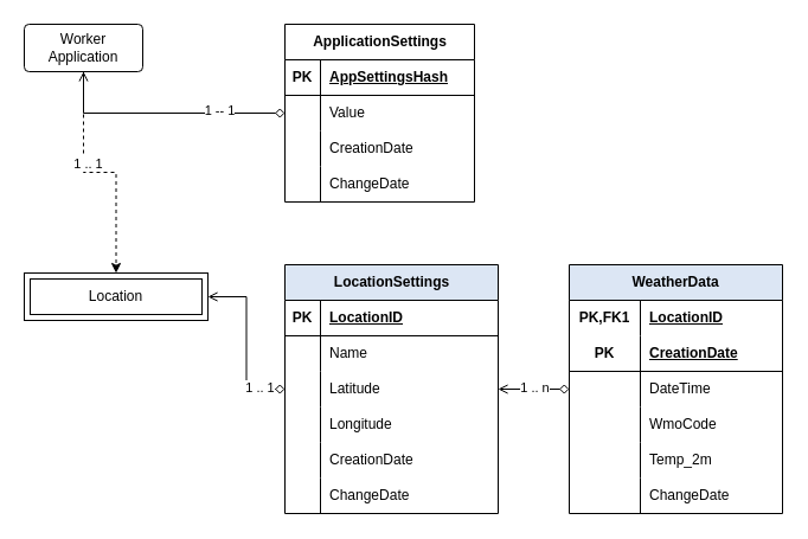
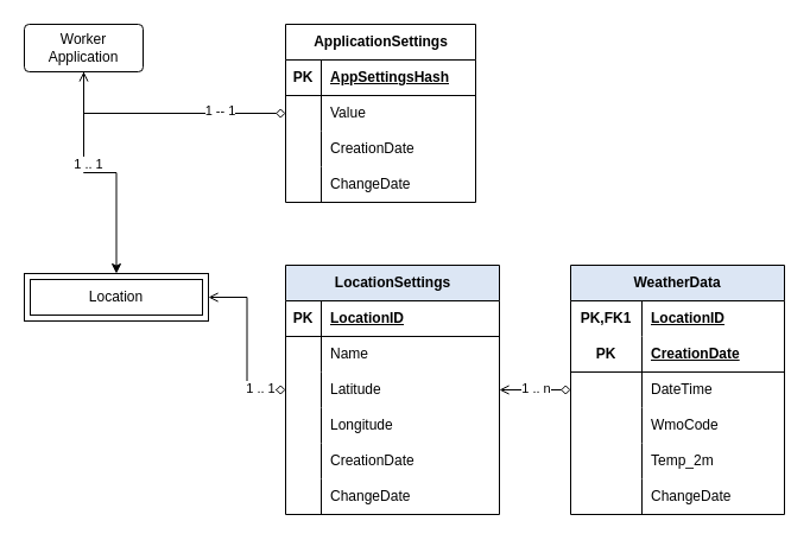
  <mxCell id="0" />
  <mxCell id="1" parent="0" />
- <mxCell id="2" value="" style="edgeStyle=orthogonalEdgeStyle;rounded=0;orthogonalLoop=1;jettySize=auto;html=1;dashed=1;" edge="1" parent="1" source="4" target="20"><mxGeometry relative="1" as="geometry" /></mxCell>
+ <mxCell id="2" value="" style="edgeStyle=orthogonalEdgeStyle;rounded=0;orthogonalLoop=1;jettySize=auto;html=1;" edge="1" parent="1" source="4" target="20"><mxGeometry relative="1" as="geometry" /></mxCell>
  <mxCell id="3" value="1 .. 1" style="edgeLabel;html=1;align=center;verticalAlign=middle;resizable=0;points=[];" vertex="1" connectable="0" parent="2"><mxGeometry x="-0.222" y="3" relative="1" as="geometry"><mxPoint as="offset" /></mxGeometry></mxCell>
  <mxCell id="4" value="Worker Application" style="rounded=1;arcSize=10;whiteSpace=wrap;html=1;align=center;" vertex="1" parent="1"><mxGeometry x="20" y="20" width="100" height="40" as="geometry" /></mxCell>
  <mxCell id="5" value="" style="edgeStyle=orthogonalEdgeStyle;rounded=0;orthogonalLoop=1;jettySize=auto;html=1;startArrow=diamond;startFill=0;exitX=0;exitY=0.5;exitDx=0;exitDy=0;endArrow=open;endFill=0;" edge="1" parent="1" source="11" target="4"><mxGeometry relative="1" as="geometry"><mxPoint x="215" y="95" as="sourcePoint" /></mxGeometry></mxCell>
  <mxCell id="6" value="1 -- 1" style="edgeLabel;html=1;align=center;verticalAlign=middle;resizable=0;points=[];" vertex="1" connectable="0" parent="5"><mxGeometry x="-0.458" y="-3" relative="1" as="geometry"><mxPoint as="offset" /></mxGeometry></mxCell>
  <mxCell id="7" value="ApplicationSettings" style="shape=table;startSize=30;container=1;collapsible=1;childLayout=tableLayout;fixedRows=1;rowLines=0;fontStyle=1;align=center;resizeLast=1;html=1;" vertex="1" parent="1"><mxGeometry x="240" y="20" width="160" height="150" as="geometry"><mxRectangle x="270" y="20" width="150" height="30" as="alternateBounds" /></mxGeometry></mxCell>
  <mxCell id="8" value="" style="shape=tableRow;horizontal=0;startSize=0;swimlaneHead=0;swimlaneBody=0;fillColor=none;collapsible=0;dropTarget=0;points=[[0,0.5],[1,0.5]];portConstraint=eastwest;top=0;left=0;right=0;bottom=1;" vertex="1" parent="7"><mxGeometry y="30" width="160" height="30" as="geometry" /></mxCell>
  <mxCell id="9" value="PK" style="shape=partialRectangle;connectable=0;fillColor=none;top=0;left=0;bottom=0;right=0;fontStyle=1;overflow=hidden;whiteSpace=wrap;html=1;" vertex="1" parent="8"><mxGeometry width="30" height="30" as="geometry"><mxRectangle width="30" height="30" as="alternateBounds" /></mxGeometry></mxCell>
  <mxCell id="10" value="AppSettingsHash" style="shape=partialRectangle;connectable=0;fillColor=none;top=0;left=0;bottom=0;right=0;align=left;spacingLeft=6;fontStyle=5;overflow=hidden;whiteSpace=wrap;html=1;" vertex="1" parent="8"><mxGeometry x="30" width="130" height="30" as="geometry"><mxRectangle width="130" height="30" as="alternateBounds" /></mxGeometry></mxCell>
  <mxCell id="11" value="" style="shape=tableRow;horizontal=0;startSize=0;swimlaneHead=0;swimlaneBody=0;fillColor=none;collapsible=0;dropTarget=0;points=[[0,0.5],[1,0.5]];portConstraint=eastwest;top=0;left=0;right=0;bottom=0;" vertex="1" parent="7"><mxGeometry y="60" width="160" height="30" as="geometry" /></mxCell>
  <mxCell id="12" value="" style="shape=partialRectangle;connectable=0;fillColor=none;top=0;left=0;bottom=0;right=0;editable=1;overflow=hidden;whiteSpace=wrap;html=1;" vertex="1" parent="11"><mxGeometry width="30" height="30" as="geometry"><mxRectangle width="30" height="30" as="alternateBounds" /></mxGeometry></mxCell>
  <mxCell id="13" value="Value" style="shape=partialRectangle;connectable=0;fillColor=none;top=0;left=0;bottom=0;right=0;align=left;spacingLeft=6;overflow=hidden;whiteSpace=wrap;html=1;" vertex="1" parent="11"><mxGeometry x="30" width="130" height="30" as="geometry"><mxRectangle width="130" height="30" as="alternateBounds" /></mxGeometry></mxCell>
  <mxCell id="14" style="shape=tableRow;horizontal=0;startSize=0;swimlaneHead=0;swimlaneBody=0;fillColor=none;collapsible=0;dropTarget=0;points=[[0,0.5],[1,0.5]];portConstraint=eastwest;top=0;left=0;right=0;bottom=0;" vertex="1" parent="7"><mxGeometry y="90" width="160" height="30" as="geometry" /></mxCell>
  <mxCell id="15" style="shape=partialRectangle;connectable=0;fillColor=none;top=0;left=0;bottom=0;right=0;editable=1;overflow=hidden;whiteSpace=wrap;html=1;" vertex="1" parent="14"><mxGeometry width="30" height="30" as="geometry"><mxRectangle width="30" height="30" as="alternateBounds" /></mxGeometry></mxCell>
  <mxCell id="16" value="CreationDate" style="shape=partialRectangle;connectable=0;fillColor=none;top=0;left=0;bottom=0;right=0;align=left;spacingLeft=6;overflow=hidden;whiteSpace=wrap;html=1;" vertex="1" parent="14"><mxGeometry x="30" width="130" height="30" as="geometry"><mxRectangle width="130" height="30" as="alternateBounds" /></mxGeometry></mxCell>
  <mxCell id="17" style="shape=tableRow;horizontal=0;startSize=0;swimlaneHead=0;swimlaneBody=0;fillColor=none;collapsible=0;dropTarget=0;points=[[0,0.5],[1,0.5]];portConstraint=eastwest;top=0;left=0;right=0;bottom=0;" vertex="1" parent="7"><mxGeometry y="120" width="160" height="30" as="geometry" /></mxCell>
  <mxCell id="18" style="shape=partialRectangle;connectable=0;fillColor=none;top=0;left=0;bottom=0;right=0;editable=1;overflow=hidden;whiteSpace=wrap;html=1;" vertex="1" parent="17"><mxGeometry width="30" height="30" as="geometry"><mxRectangle width="30" height="30" as="alternateBounds" /></mxGeometry></mxCell>
  <mxCell id="19" value="ChangeDate" style="shape=partialRectangle;connectable=0;fillColor=none;top=0;left=0;bottom=0;right=0;align=left;spacingLeft=6;overflow=hidden;whiteSpace=wrap;html=1;" vertex="1" parent="17"><mxGeometry x="30" width="130" height="30" as="geometry"><mxRectangle width="130" height="30" as="alternateBounds" /></mxGeometry></mxCell>
  <mxCell id="20" value="Location" style="shape=ext;margin=3;double=1;whiteSpace=wrap;html=1;align=center;" vertex="1" parent="1"><mxGeometry x="20" y="230" width="155" height="40" as="geometry" /></mxCell>
  <mxCell id="21" value="LocationSettings" style="shape=table;startSize=30;container=1;collapsible=1;childLayout=tableLayout;fixedRows=1;rowLines=0;fontStyle=1;align=center;resizeLast=1;html=1;fillColor=#dce6f4;swimlaneFillColor=default;" vertex="1" parent="1"><mxGeometry x="240" y="223" width="180" height="210" as="geometry" /></mxCell>
  <mxCell id="22" value="" style="shape=tableRow;horizontal=0;startSize=0;swimlaneHead=0;swimlaneBody=0;fillColor=none;collapsible=0;dropTarget=0;points=[[0,0.5],[1,0.5]];portConstraint=eastwest;top=0;left=0;right=0;bottom=1;" vertex="1" parent="21"><mxGeometry y="30" width="180" height="30" as="geometry" /></mxCell>
  <mxCell id="23" value="PK" style="shape=partialRectangle;connectable=0;fillColor=none;top=0;left=0;bottom=0;right=0;fontStyle=1;overflow=hidden;whiteSpace=wrap;html=1;" vertex="1" parent="22"><mxGeometry width="30" height="30" as="geometry"><mxRectangle width="30" height="30" as="alternateBounds" /></mxGeometry></mxCell>
  <mxCell id="24" value="LocationID" style="shape=partialRectangle;connectable=0;fillColor=none;top=0;left=0;bottom=0;right=0;align=left;spacingLeft=6;fontStyle=5;overflow=hidden;whiteSpace=wrap;html=1;" vertex="1" parent="22"><mxGeometry x="30" width="150" height="30" as="geometry"><mxRectangle width="150" height="30" as="alternateBounds" /></mxGeometry></mxCell>
  <mxCell id="25" value="" style="shape=tableRow;horizontal=0;startSize=0;swimlaneHead=0;swimlaneBody=0;fillColor=none;collapsible=0;dropTarget=0;points=[[0,0.5],[1,0.5]];portConstraint=eastwest;top=0;left=0;right=0;bottom=0;" vertex="1" parent="21"><mxGeometry y="60" width="180" height="30" as="geometry" /></mxCell>
  <mxCell id="26" value="" style="shape=partialRectangle;connectable=0;fillColor=none;top=0;left=0;bottom=0;right=0;editable=1;overflow=hidden;whiteSpace=wrap;html=1;" vertex="1" parent="25"><mxGeometry width="30" height="30" as="geometry"><mxRectangle width="30" height="30" as="alternateBounds" /></mxGeometry></mxCell>
  <mxCell id="27" value="Name" style="shape=partialRectangle;connectable=0;fillColor=none;top=0;left=0;bottom=0;right=0;align=left;spacingLeft=6;overflow=hidden;whiteSpace=wrap;html=1;" vertex="1" parent="25"><mxGeometry x="30" width="150" height="30" as="geometry"><mxRectangle width="150" height="30" as="alternateBounds" /></mxGeometry></mxCell>
  <mxCell id="28" value="" style="shape=tableRow;horizontal=0;startSize=0;swimlaneHead=0;swimlaneBody=0;fillColor=none;collapsible=0;dropTarget=0;points=[[0,0.5],[1,0.5]];portConstraint=eastwest;top=0;left=0;right=0;bottom=0;" vertex="1" parent="21"><mxGeometry y="90" width="180" height="30" as="geometry" /></mxCell>
  <mxCell id="29" value="" style="shape=partialRectangle;connectable=0;fillColor=none;top=0;left=0;bottom=0;right=0;editable=1;overflow=hidden;whiteSpace=wrap;html=1;" vertex="1" parent="28"><mxGeometry width="30" height="30" as="geometry"><mxRectangle width="30" height="30" as="alternateBounds" /></mxGeometry></mxCell>
  <mxCell id="30" value="Latitude" style="shape=partialRectangle;connectable=0;fillColor=none;top=0;left=0;bottom=0;right=0;align=left;spacingLeft=6;overflow=hidden;whiteSpace=wrap;html=1;" vertex="1" parent="28"><mxGeometry x="30" width="150" height="30" as="geometry"><mxRectangle width="150" height="30" as="alternateBounds" /></mxGeometry></mxCell>
  <mxCell id="31" value="" style="shape=tableRow;horizontal=0;startSize=0;swimlaneHead=0;swimlaneBody=0;fillColor=none;collapsible=0;dropTarget=0;points=[[0,0.5],[1,0.5]];portConstraint=eastwest;top=0;left=0;right=0;bottom=0;" vertex="1" parent="21"><mxGeometry y="120" width="180" height="30" as="geometry" /></mxCell>
  <mxCell id="32" value="" style="shape=partialRectangle;connectable=0;fillColor=none;top=0;left=0;bottom=0;right=0;editable=1;overflow=hidden;whiteSpace=wrap;html=1;" vertex="1" parent="31"><mxGeometry width="30" height="30" as="geometry"><mxRectangle width="30" height="30" as="alternateBounds" /></mxGeometry></mxCell>
  <mxCell id="33" value="Longitude" style="shape=partialRectangle;connectable=0;fillColor=none;top=0;left=0;bottom=0;right=0;align=left;spacingLeft=6;overflow=hidden;whiteSpace=wrap;html=1;" vertex="1" parent="31"><mxGeometry x="30" width="150" height="30" as="geometry"><mxRectangle width="150" height="30" as="alternateBounds" /></mxGeometry></mxCell>
  <mxCell id="34" style="shape=tableRow;horizontal=0;startSize=0;swimlaneHead=0;swimlaneBody=0;fillColor=none;collapsible=0;dropTarget=0;points=[[0,0.5],[1,0.5]];portConstraint=eastwest;top=0;left=0;right=0;bottom=0;" vertex="1" parent="21"><mxGeometry y="150" width="180" height="30" as="geometry" /></mxCell>
  <mxCell id="35" style="shape=partialRectangle;connectable=0;fillColor=none;top=0;left=0;bottom=0;right=0;editable=1;overflow=hidden;whiteSpace=wrap;html=1;" vertex="1" parent="34"><mxGeometry width="30" height="30" as="geometry"><mxRectangle width="30" height="30" as="alternateBounds" /></mxGeometry></mxCell>
  <mxCell id="36" value="CreationDate" style="shape=partialRectangle;connectable=0;fillColor=none;top=0;left=0;bottom=0;right=0;align=left;spacingLeft=6;overflow=hidden;whiteSpace=wrap;html=1;" vertex="1" parent="34"><mxGeometry x="30" width="150" height="30" as="geometry"><mxRectangle width="150" height="30" as="alternateBounds" /></mxGeometry></mxCell>
  <mxCell id="37" style="shape=tableRow;horizontal=0;startSize=0;swimlaneHead=0;swimlaneBody=0;fillColor=none;collapsible=0;dropTarget=0;points=[[0,0.5],[1,0.5]];portConstraint=eastwest;top=0;left=0;right=0;bottom=0;" vertex="1" parent="21"><mxGeometry y="180" width="180" height="30" as="geometry" /></mxCell>
  <mxCell id="38" style="shape=partialRectangle;connectable=0;fillColor=none;top=0;left=0;bottom=0;right=0;editable=1;overflow=hidden;whiteSpace=wrap;html=1;" vertex="1" parent="37"><mxGeometry width="30" height="30" as="geometry"><mxRectangle width="30" height="30" as="alternateBounds" /></mxGeometry></mxCell>
  <mxCell id="39" value="ChangeDate" style="shape=partialRectangle;connectable=0;fillColor=none;top=0;left=0;bottom=0;right=0;align=left;spacingLeft=6;overflow=hidden;whiteSpace=wrap;html=1;" vertex="1" parent="37"><mxGeometry x="30" width="150" height="30" as="geometry"><mxRectangle width="150" height="30" as="alternateBounds" /></mxGeometry></mxCell>
  <mxCell id="40" style="edgeStyle=orthogonalEdgeStyle;orthogonalLoop=1;jettySize=auto;html=1;entryX=1;entryY=0.5;entryDx=0;entryDy=0;startArrow=diamond;startFill=0;endArrow=open;endFill=0;rounded=0;" edge="1" parent="1" source="28" target="20"><mxGeometry relative="1" as="geometry" /></mxCell>
  <mxCell id="41" value="1 .. 1" style="edgeLabel;html=1;align=center;verticalAlign=middle;resizable=0;points=[];" vertex="1" connectable="0" parent="40"><mxGeometry x="-0.688" y="-2" relative="1" as="geometry"><mxPoint as="offset" /></mxGeometry></mxCell>
  <mxCell id="42" style="edgeStyle=orthogonalEdgeStyle;rounded=0;orthogonalLoop=1;jettySize=auto;html=1;entryX=1;entryY=0.5;entryDx=0;entryDy=0;endArrow=open;endFill=0;startArrow=diamond;startFill=0;" edge="1" parent="1" source="44" target="28"><mxGeometry relative="1" as="geometry"><mxPoint x="340" y="440" as="targetPoint" /></mxGeometry></mxCell>
  <mxCell id="43" value="1 .. n" style="edgeLabel;html=1;align=center;verticalAlign=middle;resizable=0;points=[];" vertex="1" connectable="0" parent="42"><mxGeometry x="-0.004" y="-2" relative="1" as="geometry"><mxPoint as="offset" /></mxGeometry></mxCell>
  <mxCell id="44" value="WeatherData" style="shape=table;startSize=30;container=1;collapsible=1;childLayout=tableLayout;fixedRows=1;rowLines=0;fontStyle=1;align=center;resizeLast=1;html=1;whiteSpace=wrap;fillColor=#dce6f4;" vertex="1" parent="1"><mxGeometry x="480" y="223" width="180" height="210" as="geometry" /></mxCell>
  <mxCell id="45" value="" style="shape=tableRow;horizontal=0;startSize=0;swimlaneHead=0;swimlaneBody=0;fillColor=none;collapsible=0;dropTarget=0;points=[[0,0.5],[1,0.5]];portConstraint=eastwest;top=0;left=0;right=0;bottom=0;html=1;" vertex="1" parent="44"><mxGeometry y="30" width="180" height="30" as="geometry" /></mxCell>
  <mxCell id="46" value="PK,FK1" style="shape=partialRectangle;connectable=0;fillColor=none;top=0;left=0;bottom=0;right=0;fontStyle=1;overflow=hidden;html=1;whiteSpace=wrap;" vertex="1" parent="45"><mxGeometry width="60" height="30" as="geometry"><mxRectangle width="60" height="30" as="alternateBounds" /></mxGeometry></mxCell>
  <mxCell id="47" value="LocationID" style="shape=partialRectangle;connectable=0;fillColor=none;top=0;left=0;bottom=0;right=0;align=left;spacingLeft=6;fontStyle=5;overflow=hidden;html=1;whiteSpace=wrap;" vertex="1" parent="45"><mxGeometry x="60" width="120" height="30" as="geometry"><mxRectangle width="120" height="30" as="alternateBounds" /></mxGeometry></mxCell>
  <mxCell id="48" value="" style="shape=tableRow;horizontal=0;startSize=0;swimlaneHead=0;swimlaneBody=0;fillColor=none;collapsible=0;dropTarget=0;points=[[0,0.5],[1,0.5]];portConstraint=eastwest;top=0;left=0;right=0;bottom=1;html=1;" vertex="1" parent="44"><mxGeometry y="60" width="180" height="30" as="geometry" /></mxCell>
  <mxCell id="49" value="PK" style="shape=partialRectangle;connectable=0;fillColor=none;top=0;left=0;bottom=0;right=0;fontStyle=1;overflow=hidden;html=1;whiteSpace=wrap;" vertex="1" parent="48"><mxGeometry width="60" height="30" as="geometry"><mxRectangle width="60" height="30" as="alternateBounds" /></mxGeometry></mxCell>
  <mxCell id="50" value="CreationDate" style="shape=partialRectangle;connectable=0;fillColor=none;top=0;left=0;bottom=0;right=0;align=left;spacingLeft=6;fontStyle=5;overflow=hidden;html=1;whiteSpace=wrap;" vertex="1" parent="48"><mxGeometry x="60" width="120" height="30" as="geometry"><mxRectangle width="120" height="30" as="alternateBounds" /></mxGeometry></mxCell>
  <mxCell id="51" value="" style="shape=tableRow;horizontal=0;startSize=0;swimlaneHead=0;swimlaneBody=0;fillColor=none;collapsible=0;dropTarget=0;points=[[0,0.5],[1,0.5]];portConstraint=eastwest;top=0;left=0;right=0;bottom=0;html=1;" vertex="1" parent="44"><mxGeometry y="90" width="180" height="30" as="geometry" /></mxCell>
  <mxCell id="52" value="" style="shape=partialRectangle;connectable=0;fillColor=none;top=0;left=0;bottom=0;right=0;editable=1;overflow=hidden;html=1;whiteSpace=wrap;" vertex="1" parent="51"><mxGeometry width="60" height="30" as="geometry"><mxRectangle width="60" height="30" as="alternateBounds" /></mxGeometry></mxCell>
  <mxCell id="53" value="DateTime" style="shape=partialRectangle;connectable=0;fillColor=none;top=0;left=0;bottom=0;right=0;align=left;spacingLeft=6;overflow=hidden;html=1;whiteSpace=wrap;" vertex="1" parent="51"><mxGeometry x="60" width="120" height="30" as="geometry"><mxRectangle width="120" height="30" as="alternateBounds" /></mxGeometry></mxCell>
  <mxCell id="54" value="" style="shape=tableRow;horizontal=0;startSize=0;swimlaneHead=0;swimlaneBody=0;fillColor=none;collapsible=0;dropTarget=0;points=[[0,0.5],[1,0.5]];portConstraint=eastwest;top=0;left=0;right=0;bottom=0;html=1;" vertex="1" parent="44"><mxGeometry y="120" width="180" height="30" as="geometry" /></mxCell>
  <mxCell id="55" value="" style="shape=partialRectangle;connectable=0;fillColor=none;top=0;left=0;bottom=0;right=0;editable=1;overflow=hidden;html=1;whiteSpace=wrap;" vertex="1" parent="54"><mxGeometry width="60" height="30" as="geometry"><mxRectangle width="60" height="30" as="alternateBounds" /></mxGeometry></mxCell>
  <mxCell id="56" value="WmoCode" style="shape=partialRectangle;connectable=0;fillColor=none;top=0;left=0;bottom=0;right=0;align=left;spacingLeft=6;overflow=hidden;html=1;whiteSpace=wrap;" vertex="1" parent="54"><mxGeometry x="60" width="120" height="30" as="geometry"><mxRectangle width="120" height="30" as="alternateBounds" /></mxGeometry></mxCell>
  <mxCell id="57" style="shape=tableRow;horizontal=0;startSize=0;swimlaneHead=0;swimlaneBody=0;fillColor=none;collapsible=0;dropTarget=0;points=[[0,0.5],[1,0.5]];portConstraint=eastwest;top=0;left=0;right=0;bottom=0;html=1;" vertex="1" parent="44"><mxGeometry y="150" width="180" height="30" as="geometry" /></mxCell>
  <mxCell id="58" style="shape=partialRectangle;connectable=0;fillColor=none;top=0;left=0;bottom=0;right=0;editable=1;overflow=hidden;html=1;whiteSpace=wrap;" vertex="1" parent="57"><mxGeometry width="60" height="30" as="geometry"><mxRectangle width="60" height="30" as="alternateBounds" /></mxGeometry></mxCell>
  <mxCell id="59" value="Temp_2m" style="shape=partialRectangle;connectable=0;fillColor=none;top=0;left=0;bottom=0;right=0;align=left;spacingLeft=6;overflow=hidden;html=1;whiteSpace=wrap;" vertex="1" parent="57"><mxGeometry x="60" width="120" height="30" as="geometry"><mxRectangle width="120" height="30" as="alternateBounds" /></mxGeometry></mxCell>
  <mxCell id="60" style="shape=tableRow;horizontal=0;startSize=0;swimlaneHead=0;swimlaneBody=0;fillColor=none;collapsible=0;dropTarget=0;points=[[0,0.5],[1,0.5]];portConstraint=eastwest;top=0;left=0;right=0;bottom=0;html=1;" vertex="1" parent="44"><mxGeometry y="180" width="180" height="30" as="geometry" /></mxCell>
  <mxCell id="61" style="shape=partialRectangle;connectable=0;fillColor=none;top=0;left=0;bottom=0;right=0;editable=1;overflow=hidden;html=1;whiteSpace=wrap;" vertex="1" parent="60"><mxGeometry width="60" height="30" as="geometry"><mxRectangle width="60" height="30" as="alternateBounds" /></mxGeometry></mxCell>
  <mxCell id="62" value="ChangeDate" style="shape=partialRectangle;connectable=0;fillColor=none;top=0;left=0;bottom=0;right=0;align=left;spacingLeft=6;overflow=hidden;html=1;whiteSpace=wrap;" vertex="1" parent="60"><mxGeometry x="60" width="120" height="30" as="geometry"><mxRectangle width="120" height="30" as="alternateBounds" /></mxGeometry></mxCell>
